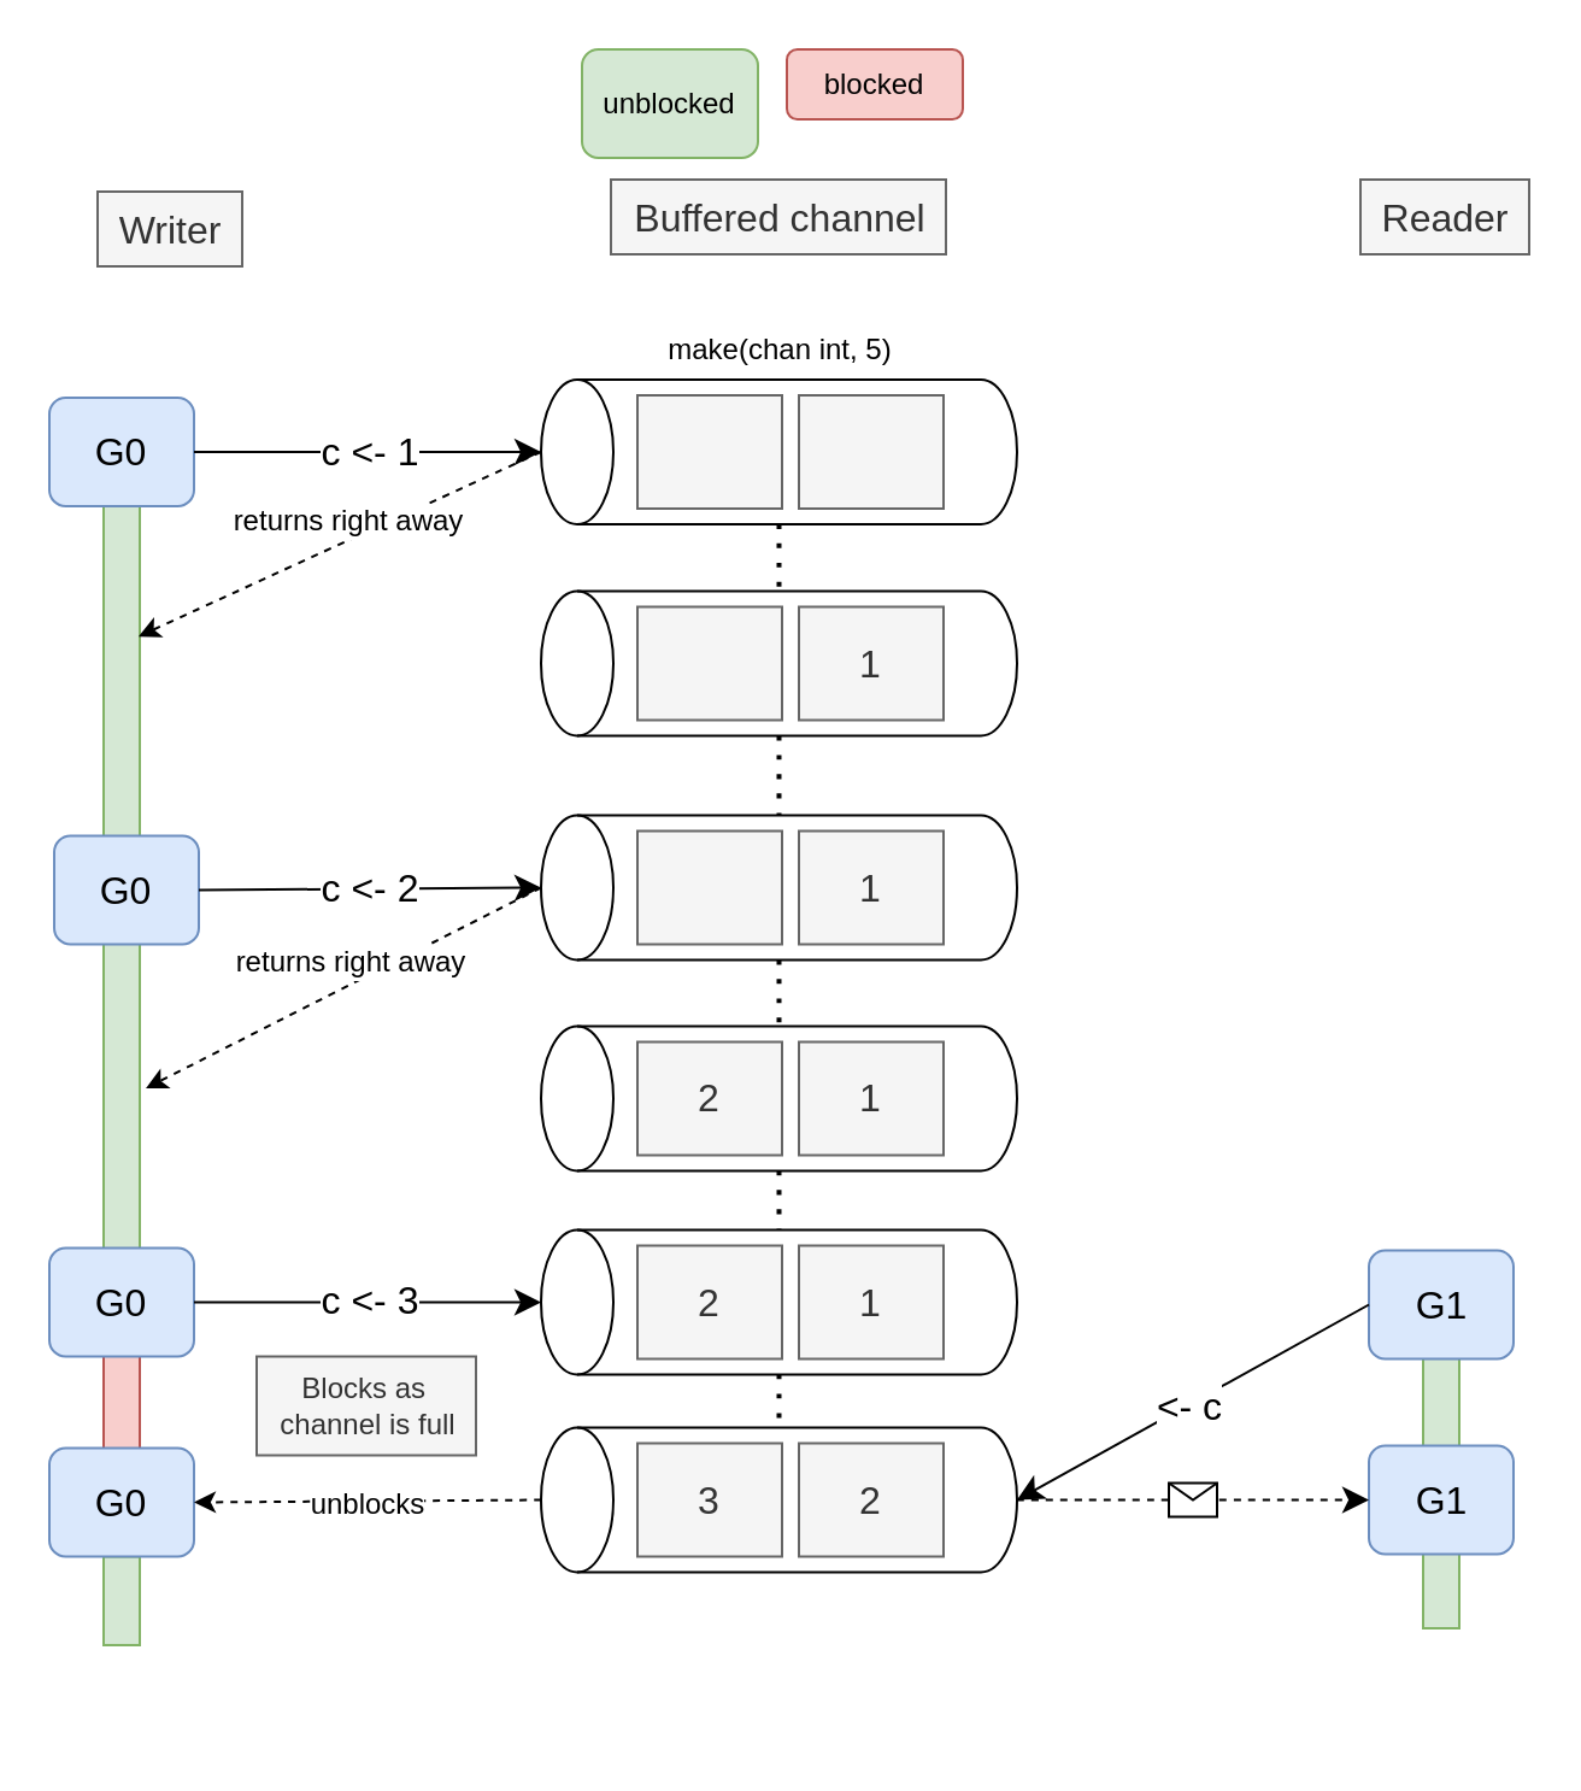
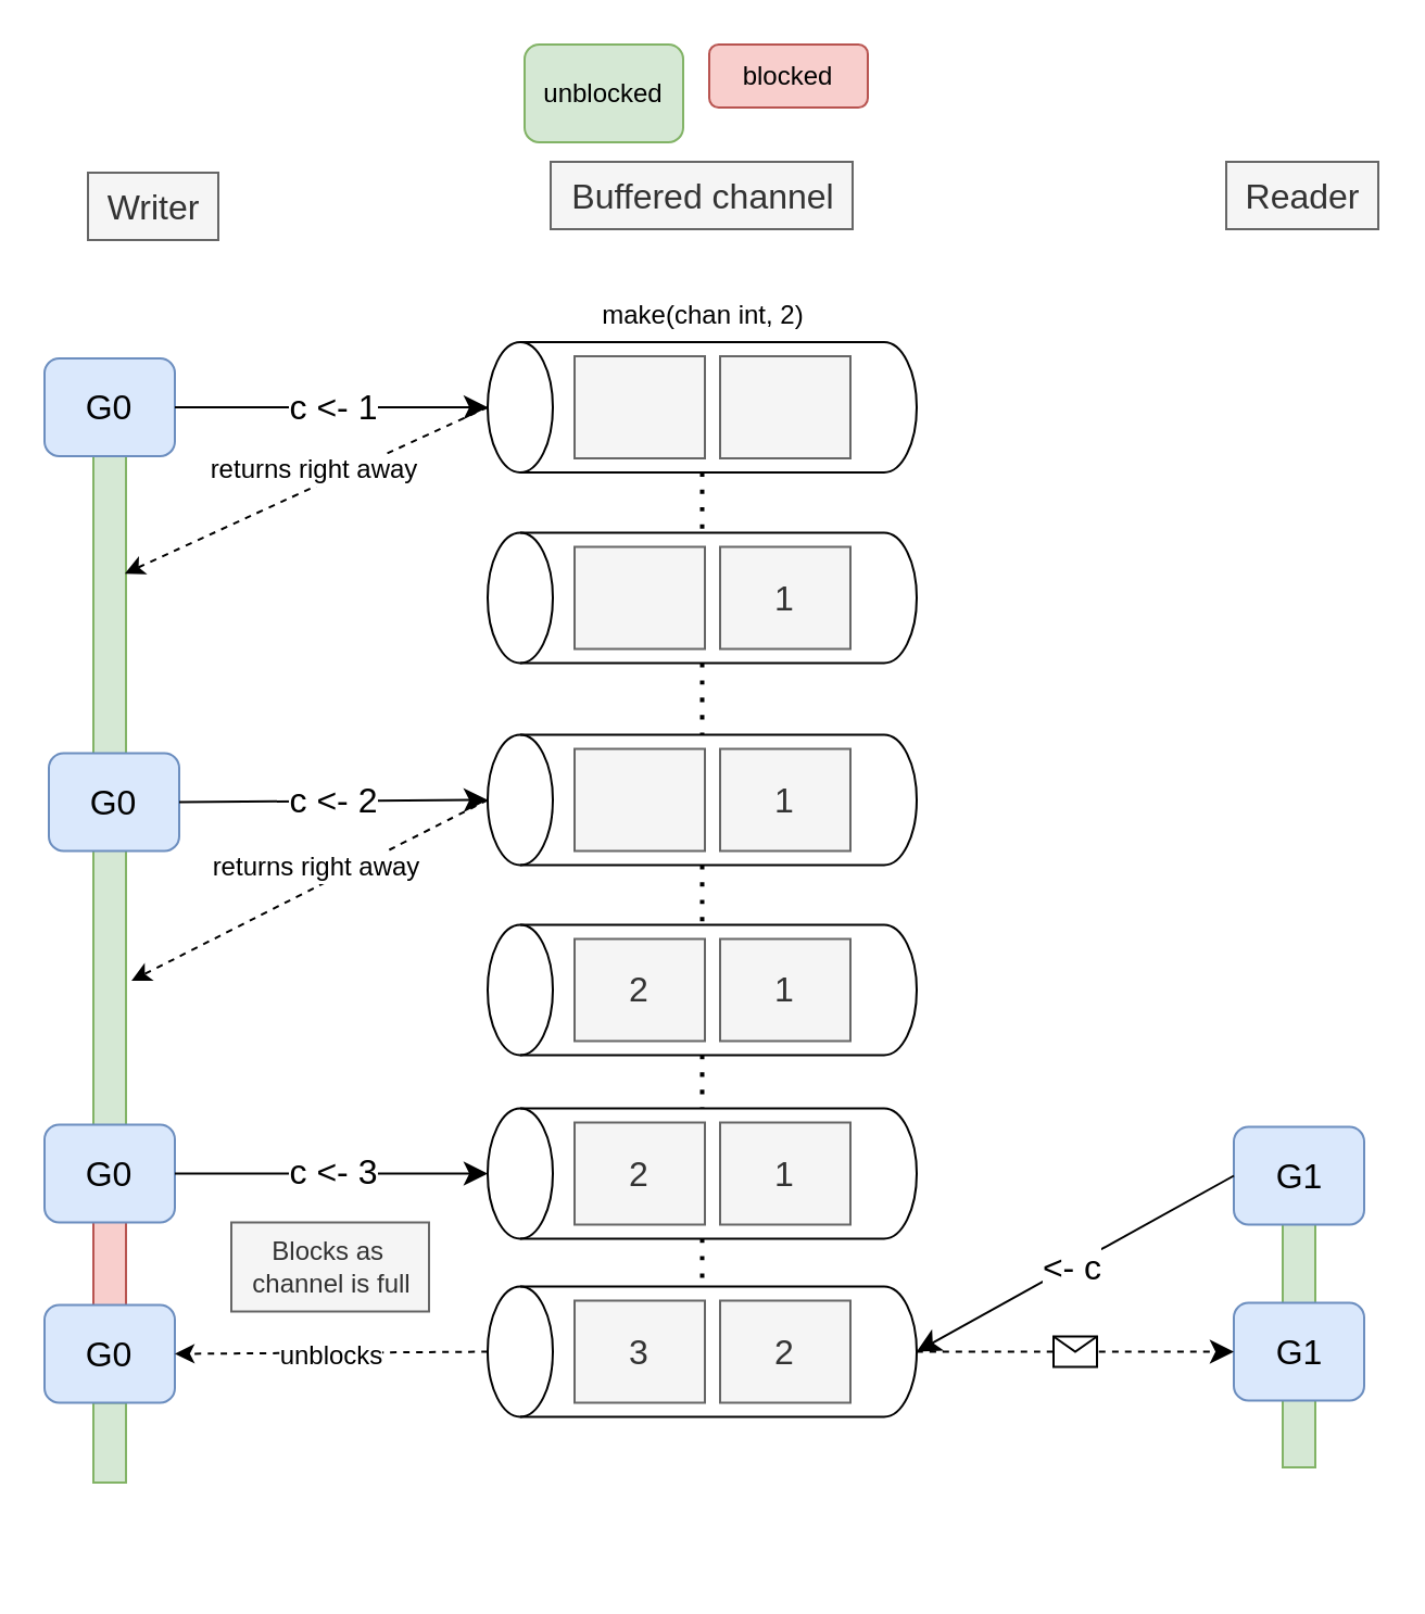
  <mxCell id="0" />
  <mxCell id="1" parent="0" />
  <mxCell id="2" value="" style="rounded=0;whiteSpace=wrap;html=1;fillColor=#d5e8d4;strokeColor=#82b366;" parent="1" vertex="1"><mxGeometry x="42.5" y="645.25" width="15" height="36.75" as="geometry" /></mxCell>
  <mxCell id="3" value="" style="rounded=0;whiteSpace=wrap;html=1;fillColor=#f8cecc;strokeColor=#b85450;" parent="1" vertex="1"><mxGeometry x="42.5" y="528" width="15" height="100" as="geometry" /></mxCell>
  <mxCell id="4" value="" style="rounded=0;whiteSpace=wrap;html=1;fillColor=#d5e8d4;strokeColor=#82b366;" parent="1" vertex="1"><mxGeometry x="590" y="559" width="15" height="116" as="geometry" /></mxCell>
  <mxCell id="5" value="" style="rounded=0;whiteSpace=wrap;html=1;fillColor=#d5e8d4;strokeColor=#82b366;" parent="1" vertex="1"><mxGeometry x="42.5" y="190" width="15" height="347" as="geometry" /></mxCell>
  <mxCell id="6" value="G0" style="rounded=1;whiteSpace=wrap;html=1;fillColor=#dae8fc;strokeColor=#6c8ebf;fontSize=16;" parent="1" vertex="1"><mxGeometry x="20" y="164.5" width="60" height="45" as="geometry" /></mxCell>
  <mxCell id="7" value="G1" style="rounded=1;whiteSpace=wrap;html=1;fillColor=#dae8fc;strokeColor=#6c8ebf;fontSize=16;" parent="1" vertex="1"><mxGeometry x="567.5" y="518.25" width="60" height="45" as="geometry" /></mxCell>
  <mxCell id="8" value="" style="shape=cylinder3;whiteSpace=wrap;html=1;boundedLbl=1;backgroundOutline=1;size=15;rotation=-90;" parent="1" vertex="1"><mxGeometry x="292.75" y="88.25" width="60" height="197.5" as="geometry" /></mxCell>
  <mxCell id="9" value="Buffered channel" style="text;html=1;align=center;verticalAlign=middle;resizable=0;points=[];autosize=1;fontSize=16;fillColor=#f5f5f5;fontColor=#333333;strokeColor=#666666;" parent="1" vertex="1"><mxGeometry x="253" y="74" width="139" height="31" as="geometry" /></mxCell>
  <mxCell id="10" value="Writer" style="text;html=1;align=center;verticalAlign=middle;resizable=0;points=[];autosize=1;strokeColor=#666666;fillColor=#f5f5f5;fontSize=16;fontColor=#333333;" parent="1" vertex="1"><mxGeometry x="40" y="79" width="60" height="31" as="geometry" /></mxCell>
  <mxCell id="11" value="Reader" style="text;html=1;align=center;verticalAlign=middle;resizable=0;points=[];autosize=1;strokeColor=#666666;fillColor=#f5f5f5;fontSize=16;fontColor=#333333;" parent="1" vertex="1"><mxGeometry x="564" y="74" width="70" height="31" as="geometry" /></mxCell>
  <mxCell id="12" value="" style="endArrow=classic;html=1;rounded=0;fontSize=12;startSize=8;endSize=8;curved=1;exitX=1;exitY=0.5;exitDx=0;exitDy=0;entryX=0.5;entryY=0;entryDx=0;entryDy=0;entryPerimeter=0;" parent="1" source="6" target="8" edge="1"><mxGeometry width="50" height="50" relative="1" as="geometry"><mxPoint x="557" y="413" as="sourcePoint" /><mxPoint x="607" y="363" as="targetPoint" /></mxGeometry></mxCell>
  <mxCell id="13" value="c &amp;lt;- 1" style="edgeLabel;html=1;align=center;verticalAlign=middle;resizable=0;points=[];fontSize=16;" parent="12" vertex="1" connectable="0"><mxGeometry x="0.003" y="1" relative="1" as="geometry"><mxPoint as="offset" /></mxGeometry></mxCell>
  <mxCell id="14" value="" style="endArrow=none;dashed=1;html=1;dashPattern=1 3;strokeWidth=2;rounded=0;fontSize=12;startSize=8;endSize=8;curved=1;exitX=0;exitY=0.5;exitDx=0;exitDy=0;exitPerimeter=0;entryX=1;entryY=0.5;entryDx=0;entryDy=0;entryPerimeter=0;" parent="1" source="8" target="31" edge="1"><mxGeometry width="50" height="50" relative="1" as="geometry"><mxPoint x="557" y="413" as="sourcePoint" /><mxPoint x="354" y="262" as="targetPoint" /></mxGeometry></mxCell>
  <mxCell id="15" value="" style="endArrow=classic;html=1;rounded=0;fontSize=12;startSize=8;endSize=8;curved=1;exitX=0;exitY=0.5;exitDx=0;exitDy=0;entryX=0.5;entryY=1;entryDx=0;entryDy=0;entryPerimeter=0;" parent="1" source="7" target="49" edge="1"><mxGeometry width="50" height="50" relative="1" as="geometry"><mxPoint x="557.5" y="621.63" as="sourcePoint" /><mxPoint x="420" y="606.38" as="targetPoint" /></mxGeometry></mxCell>
  <mxCell id="16" value="&amp;lt;- c" style="edgeLabel;html=1;align=center;verticalAlign=middle;resizable=0;points=[];fontSize=16;" parent="15" vertex="1" connectable="0"><mxGeometry x="0.029" relative="1" as="geometry"><mxPoint as="offset" /></mxGeometry></mxCell>
  <mxCell id="17" value="G0" style="rounded=1;whiteSpace=wrap;html=1;fillColor=#dae8fc;strokeColor=#6c8ebf;fontSize=16;" parent="1" vertex="1"><mxGeometry x="22" y="346.25" width="60" height="45" as="geometry" /></mxCell>
  <mxCell id="18" value="G1" style="rounded=1;whiteSpace=wrap;html=1;fillColor=#dae8fc;strokeColor=#6c8ebf;fontSize=16;" parent="1" vertex="1"><mxGeometry x="567.5" y="599.25" width="60" height="45" as="geometry" /></mxCell>
  <mxCell id="19" value="unblocked" style="rounded=1;whiteSpace=wrap;html=1;fillColor=#d5e8d4;strokeColor=#82b366;" parent="1" vertex="1"><mxGeometry x="241" y="20" width="73" height="45" as="geometry" /></mxCell>
  <mxCell id="20" value="blocked" style="rounded=1;whiteSpace=wrap;html=1;fillColor=#f8cecc;strokeColor=#b85450;" parent="1" vertex="1"><mxGeometry x="326" y="20" width="73" height="29" as="geometry" /></mxCell>
  <mxCell id="21" value="" style="endArrow=classic;html=1;rounded=0;fontSize=12;curved=1;entryX=0.967;entryY=0.212;entryDx=0;entryDy=0;exitX=0.5;exitY=0;exitDx=0;exitDy=0;exitPerimeter=0;dashed=1;entryPerimeter=0;" parent="1" source="8" target="5" edge="1"><mxGeometry width="50" height="50" relative="1" as="geometry"><mxPoint x="285" y="292" as="sourcePoint" /><mxPoint x="82" y="274.75" as="targetPoint" /></mxGeometry></mxCell>
  <mxCell id="22" value="returns right away" style="edgeLabel;html=1;align=center;verticalAlign=middle;resizable=0;points=[];fontSize=12;" parent="21" vertex="1" connectable="0"><mxGeometry x="-0.288" y="-1" relative="1" as="geometry"><mxPoint x="-21" y="2" as="offset" /></mxGeometry></mxCell>
  <mxCell id="23" value="" style="endArrow=classic;html=1;rounded=0;fontSize=12;startSize=8;endSize=8;curved=1;exitX=1;exitY=0.5;exitDx=0;exitDy=0;entryX=0.5;entryY=0;entryDx=0;entryDy=0;entryPerimeter=0;" parent="1" source="17" target="34" edge="1"><mxGeometry width="50" height="50" relative="1" as="geometry"><mxPoint x="87" y="396" as="sourcePoint" /><mxPoint x="286" y="485" as="targetPoint" /></mxGeometry></mxCell>
  <mxCell id="24" value="c &amp;lt;- 2" style="edgeLabel;html=1;align=center;verticalAlign=middle;resizable=0;points=[];fontSize=16;spacing=2;" parent="23" vertex="1" connectable="0"><mxGeometry x="0.003" y="1" relative="1" as="geometry"><mxPoint as="offset" /></mxGeometry></mxCell>
  <mxCell id="25" value="" style="endArrow=classic;html=1;rounded=0;fontSize=12;startSize=8;endSize=8;curved=1;dashed=1;exitX=0.5;exitY=1;exitDx=0;exitDy=0;exitPerimeter=0;entryX=0;entryY=0.5;entryDx=0;entryDy=0;" parent="1" source="49" target="18" edge="1"><mxGeometry relative="1" as="geometry"><mxPoint x="420" y="606.38" as="sourcePoint" /><mxPoint x="587.5" y="562.63" as="targetPoint" /></mxGeometry></mxCell>
  <mxCell id="26" value="" style="shape=message;html=1;outlineConnect=0;" parent="25" vertex="1"><mxGeometry width="20" height="14" relative="1" as="geometry"><mxPoint x="-10" y="-7" as="offset" /></mxGeometry></mxCell>
  <mxCell id="27" value="" style="endArrow=classic;html=1;rounded=0;fontSize=12;curved=1;dashed=1;exitX=0.5;exitY=0;exitDx=0;exitDy=0;exitPerimeter=0;" parent="1" source="34" edge="1"><mxGeometry width="50" height="50" relative="1" as="geometry"><mxPoint x="286" y="485" as="sourcePoint" /><mxPoint x="60" y="451" as="targetPoint" /></mxGeometry></mxCell>
  <mxCell id="28" value="returns right away" style="edgeLabel;html=1;align=center;verticalAlign=middle;resizable=0;points=[];fontSize=12;" parent="27" vertex="1" connectable="0"><mxGeometry x="-0.288" y="-1" relative="1" as="geometry"><mxPoint x="-21" y="2" as="offset" /></mxGeometry></mxCell>
  <mxCell id="29" value="" style="rounded=0;whiteSpace=wrap;html=1;fillColor=#f5f5f5;fontColor=#333333;strokeColor=#666666;" parent="1" vertex="1"><mxGeometry x="264" y="163.5" width="60" height="47" as="geometry" /></mxCell>
  <mxCell id="30" value="" style="rounded=0;whiteSpace=wrap;html=1;fillColor=#f5f5f5;fontColor=#333333;strokeColor=#666666;" parent="1" vertex="1"><mxGeometry x="331" y="163.5" width="60" height="47" as="geometry" /></mxCell>
  <mxCell id="31" value="" style="shape=cylinder3;whiteSpace=wrap;html=1;boundedLbl=1;backgroundOutline=1;size=15;rotation=-90;" parent="1" vertex="1"><mxGeometry x="292.75" y="176" width="60" height="197.5" as="geometry" /></mxCell>
  <mxCell id="32" value="" style="rounded=0;whiteSpace=wrap;html=1;fontSize=16;fillColor=#f5f5f5;fontColor=#333333;strokeColor=#666666;" parent="1" vertex="1"><mxGeometry x="264" y="251.25" width="60" height="47" as="geometry" /></mxCell>
  <mxCell id="33" value="1" style="rounded=0;whiteSpace=wrap;html=1;fontSize=16;fillColor=#f5f5f5;fontColor=#333333;strokeColor=#666666;" parent="1" vertex="1"><mxGeometry x="331" y="251.25" width="60" height="47" as="geometry" /></mxCell>
  <mxCell id="34" value="" style="shape=cylinder3;whiteSpace=wrap;html=1;boundedLbl=1;backgroundOutline=1;size=15;rotation=-90;" parent="1" vertex="1"><mxGeometry x="292.75" y="269" width="60" height="197.5" as="geometry" /></mxCell>
  <mxCell id="35" value="" style="rounded=0;whiteSpace=wrap;html=1;fillColor=#f5f5f5;fontColor=#333333;strokeColor=#666666;fontSize=16;" parent="1" vertex="1"><mxGeometry x="264" y="344.25" width="60" height="47" as="geometry" /></mxCell>
  <mxCell id="36" value="1" style="rounded=0;whiteSpace=wrap;html=1;fontSize=16;fillColor=#f5f5f5;fontColor=#333333;strokeColor=#666666;" parent="1" vertex="1"><mxGeometry x="331" y="344.25" width="60" height="47" as="geometry" /></mxCell>
- <mxCell id="37" value="make(chan int, 5)" style="text;html=1;align=center;verticalAlign=middle;resizable=0;points=[];autosize=1;strokeColor=none;fillColor=none;fontSize=12;" parent="1" vertex="1"><mxGeometry x="267.25" y="131.5" width="111" height="26" as="geometry" /></mxCell>
+ <mxCell id="37" value="make(chan int, 2)" style="text;html=1;align=center;verticalAlign=middle;resizable=0;points=[];autosize=1;strokeColor=none;fillColor=none;fontSize=12;" parent="1" vertex="1"><mxGeometry x="267.25" y="131.5" width="111" height="26" as="geometry" /></mxCell>
  <mxCell id="38" value="" style="shape=cylinder3;whiteSpace=wrap;html=1;boundedLbl=1;backgroundOutline=1;size=15;rotation=-90;" parent="1" vertex="1"><mxGeometry x="292.75" y="356.5" width="60" height="197.5" as="geometry" /></mxCell>
  <mxCell id="39" value="2" style="rounded=0;whiteSpace=wrap;html=1;fillColor=#f5f5f5;fontColor=#333333;strokeColor=#666666;fontSize=16;" parent="1" vertex="1"><mxGeometry x="264" y="431.75" width="60" height="47" as="geometry" /></mxCell>
  <mxCell id="40" value="1" style="rounded=0;whiteSpace=wrap;html=1;fillColor=#f5f5f5;fontColor=#333333;strokeColor=#666666;fontSize=16;" parent="1" vertex="1"><mxGeometry x="331" y="431.75" width="60" height="47" as="geometry" /></mxCell>
  <mxCell id="41" value="" style="endArrow=none;dashed=1;html=1;dashPattern=1 3;strokeWidth=2;rounded=0;fontSize=12;startSize=8;endSize=8;curved=1;entryX=1;entryY=0.5;entryDx=0;entryDy=0;entryPerimeter=0;exitX=0;exitY=0.5;exitDx=0;exitDy=0;exitPerimeter=0;" parent="1" source="34" target="38" edge="1"><mxGeometry width="50" height="50" relative="1" as="geometry"><mxPoint x="368" y="411" as="sourcePoint" /><mxPoint x="333" y="348" as="targetPoint" /></mxGeometry></mxCell>
  <mxCell id="42" value="" style="endArrow=none;dashed=1;html=1;dashPattern=1 3;strokeWidth=2;rounded=0;fontSize=12;startSize=8;endSize=8;curved=1;entryX=1;entryY=0.5;entryDx=0;entryDy=0;entryPerimeter=0;exitX=0;exitY=0.5;exitDx=0;exitDy=0;exitPerimeter=0;" parent="1" source="31" target="34" edge="1"><mxGeometry width="50" height="50" relative="1" as="geometry"><mxPoint x="324" y="304" as="sourcePoint" /><mxPoint x="322.75" y="331.75" as="targetPoint" /></mxGeometry></mxCell>
  <mxCell id="43" value="G0" style="rounded=1;whiteSpace=wrap;html=1;fillColor=#dae8fc;strokeColor=#6c8ebf;fontSize=16;" parent="1" vertex="1"><mxGeometry x="20" y="517.25" width="60" height="45" as="geometry" /></mxCell>
  <mxCell id="44" value="" style="endArrow=classic;html=1;rounded=0;fontSize=12;startSize=8;endSize=8;curved=1;exitX=1;exitY=0.5;exitDx=0;exitDy=0;entryX=0.5;entryY=0;entryDx=0;entryDy=0;entryPerimeter=0;" parent="1" source="43" target="46" edge="1"><mxGeometry width="50" height="50" relative="1" as="geometry"><mxPoint x="85" y="567" as="sourcePoint" /><mxPoint x="222" y="539" as="targetPoint" /></mxGeometry></mxCell>
  <mxCell id="45" value="c &amp;lt;- 3" style="edgeLabel;html=1;align=center;verticalAlign=middle;resizable=0;points=[];fontSize=16;spacing=2;" parent="44" vertex="1" connectable="0"><mxGeometry x="0.003" y="1" relative="1" as="geometry"><mxPoint as="offset" /></mxGeometry></mxCell>
  <mxCell id="46" value="" style="shape=cylinder3;whiteSpace=wrap;html=1;boundedLbl=1;backgroundOutline=1;size=15;rotation=-90;" parent="1" vertex="1"><mxGeometry x="292.75" y="441" width="60" height="197.5" as="geometry" /></mxCell>
  <mxCell id="47" value="2" style="rounded=0;whiteSpace=wrap;html=1;fillColor=#f5f5f5;fontColor=#333333;strokeColor=#666666;fontSize=16;" parent="1" vertex="1"><mxGeometry x="264" y="516.25" width="60" height="47" as="geometry" /></mxCell>
  <mxCell id="48" value="1" style="rounded=0;whiteSpace=wrap;html=1;fillColor=#f5f5f5;fontColor=#333333;strokeColor=#666666;fontSize=16;" parent="1" vertex="1"><mxGeometry x="331" y="516.25" width="60" height="47" as="geometry" /></mxCell>
  <mxCell id="49" value="" style="shape=cylinder3;whiteSpace=wrap;html=1;boundedLbl=1;backgroundOutline=1;size=15;rotation=-90;" parent="1" vertex="1"><mxGeometry x="292.75" y="523" width="60" height="197.5" as="geometry" /></mxCell>
  <mxCell id="50" value="3" style="rounded=0;whiteSpace=wrap;html=1;fillColor=#f5f5f5;fontColor=#333333;strokeColor=#666666;fontSize=16;" parent="1" vertex="1"><mxGeometry x="264" y="598.25" width="60" height="47" as="geometry" /></mxCell>
  <mxCell id="51" value="2" style="rounded=0;whiteSpace=wrap;html=1;fillColor=#f5f5f5;fontColor=#333333;strokeColor=#666666;fontSize=16;" parent="1" vertex="1"><mxGeometry x="331" y="598.25" width="60" height="47" as="geometry" /></mxCell>
  <mxCell id="52" value="" style="endArrow=none;dashed=1;html=1;dashPattern=1 3;strokeWidth=2;rounded=0;fontSize=12;startSize=8;endSize=8;curved=1;exitX=0;exitY=0.5;exitDx=0;exitDy=0;exitPerimeter=0;entryX=1;entryY=0.5;entryDx=0;entryDy=0;entryPerimeter=0;" parent="1" source="38" target="46" edge="1"><mxGeometry width="50" height="50" relative="1" as="geometry"><mxPoint x="333" y="408" as="sourcePoint" /><mxPoint x="349" y="502" as="targetPoint" /></mxGeometry></mxCell>
  <mxCell id="53" value="" style="endArrow=none;dashed=1;html=1;dashPattern=1 3;strokeWidth=2;rounded=0;fontSize=12;startSize=8;endSize=8;curved=1;entryX=1;entryY=0.5;entryDx=0;entryDy=0;entryPerimeter=0;exitX=0;exitY=0.5;exitDx=0;exitDy=0;exitPerimeter=0;" parent="1" source="46" target="49" edge="1"><mxGeometry width="50" height="50" relative="1" as="geometry"><mxPoint x="333" y="408" as="sourcePoint" /><mxPoint x="333" y="435" as="targetPoint" /></mxGeometry></mxCell>
  <mxCell id="54" value="G0" style="rounded=1;whiteSpace=wrap;html=1;fillColor=#dae8fc;strokeColor=#6c8ebf;fontSize=16;" parent="1" vertex="1"><mxGeometry x="20" y="600.25" width="60" height="45" as="geometry" /></mxCell>
  <mxCell id="55" value="" style="endArrow=classic;html=1;rounded=0;fontSize=12;curved=1;dashed=1;exitX=0.5;exitY=0;exitDx=0;exitDy=0;exitPerimeter=0;entryX=1;entryY=0.5;entryDx=0;entryDy=0;" parent="1" source="49" target="54" edge="1"><mxGeometry width="50" height="50" relative="1" as="geometry"><mxPoint x="244" y="545" as="sourcePoint" /><mxPoint x="80" y="628" as="targetPoint" /></mxGeometry></mxCell>
  <mxCell id="56" value="unblocks" style="edgeLabel;html=1;align=center;verticalAlign=middle;resizable=0;points=[];fontSize=12;" parent="55" vertex="1" connectable="0"><mxGeometry x="-0.288" y="-1" relative="1" as="geometry"><mxPoint x="-21" y="2" as="offset" /></mxGeometry></mxCell>
  <mxCell id="57" value="Blocks as&amp;nbsp;&lt;div style=&quot;font-size: 12px;&quot;&gt;channel is full&lt;/div&gt;" style="text;html=1;align=center;verticalAlign=middle;resizable=0;points=[];autosize=1;strokeColor=#666666;fillColor=#f5f5f5;fontSize=12;fontColor=#333333;" parent="1" vertex="1"><mxGeometry x="106" y="562.25" width="91" height="41" as="geometry" /></mxCell>
